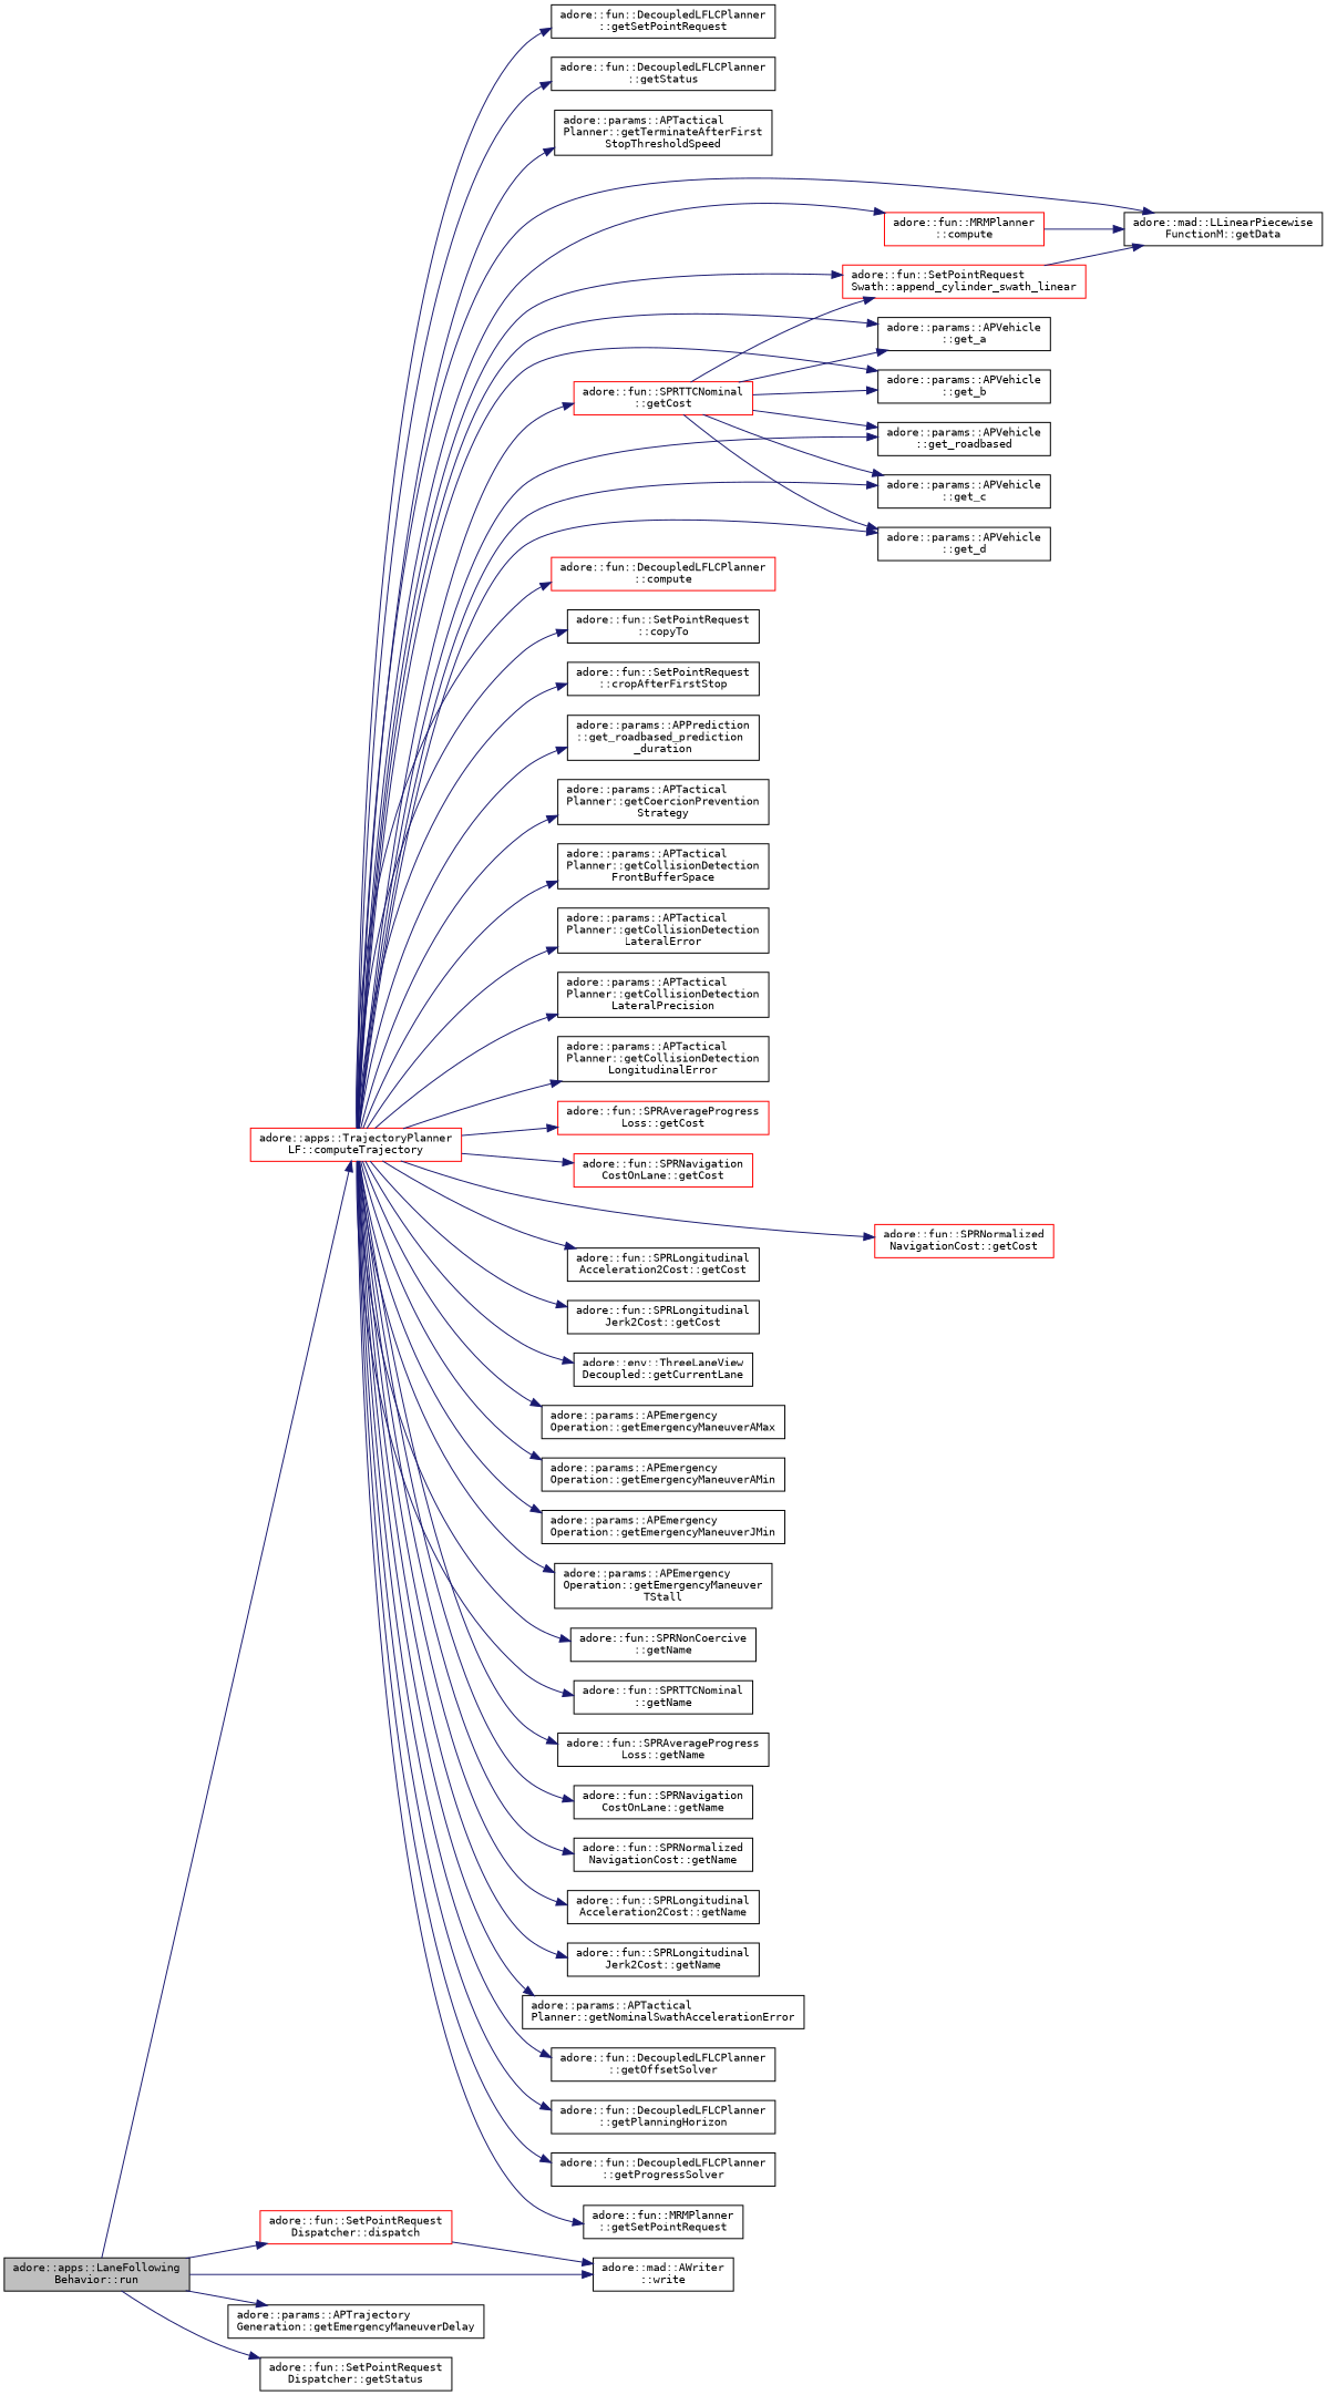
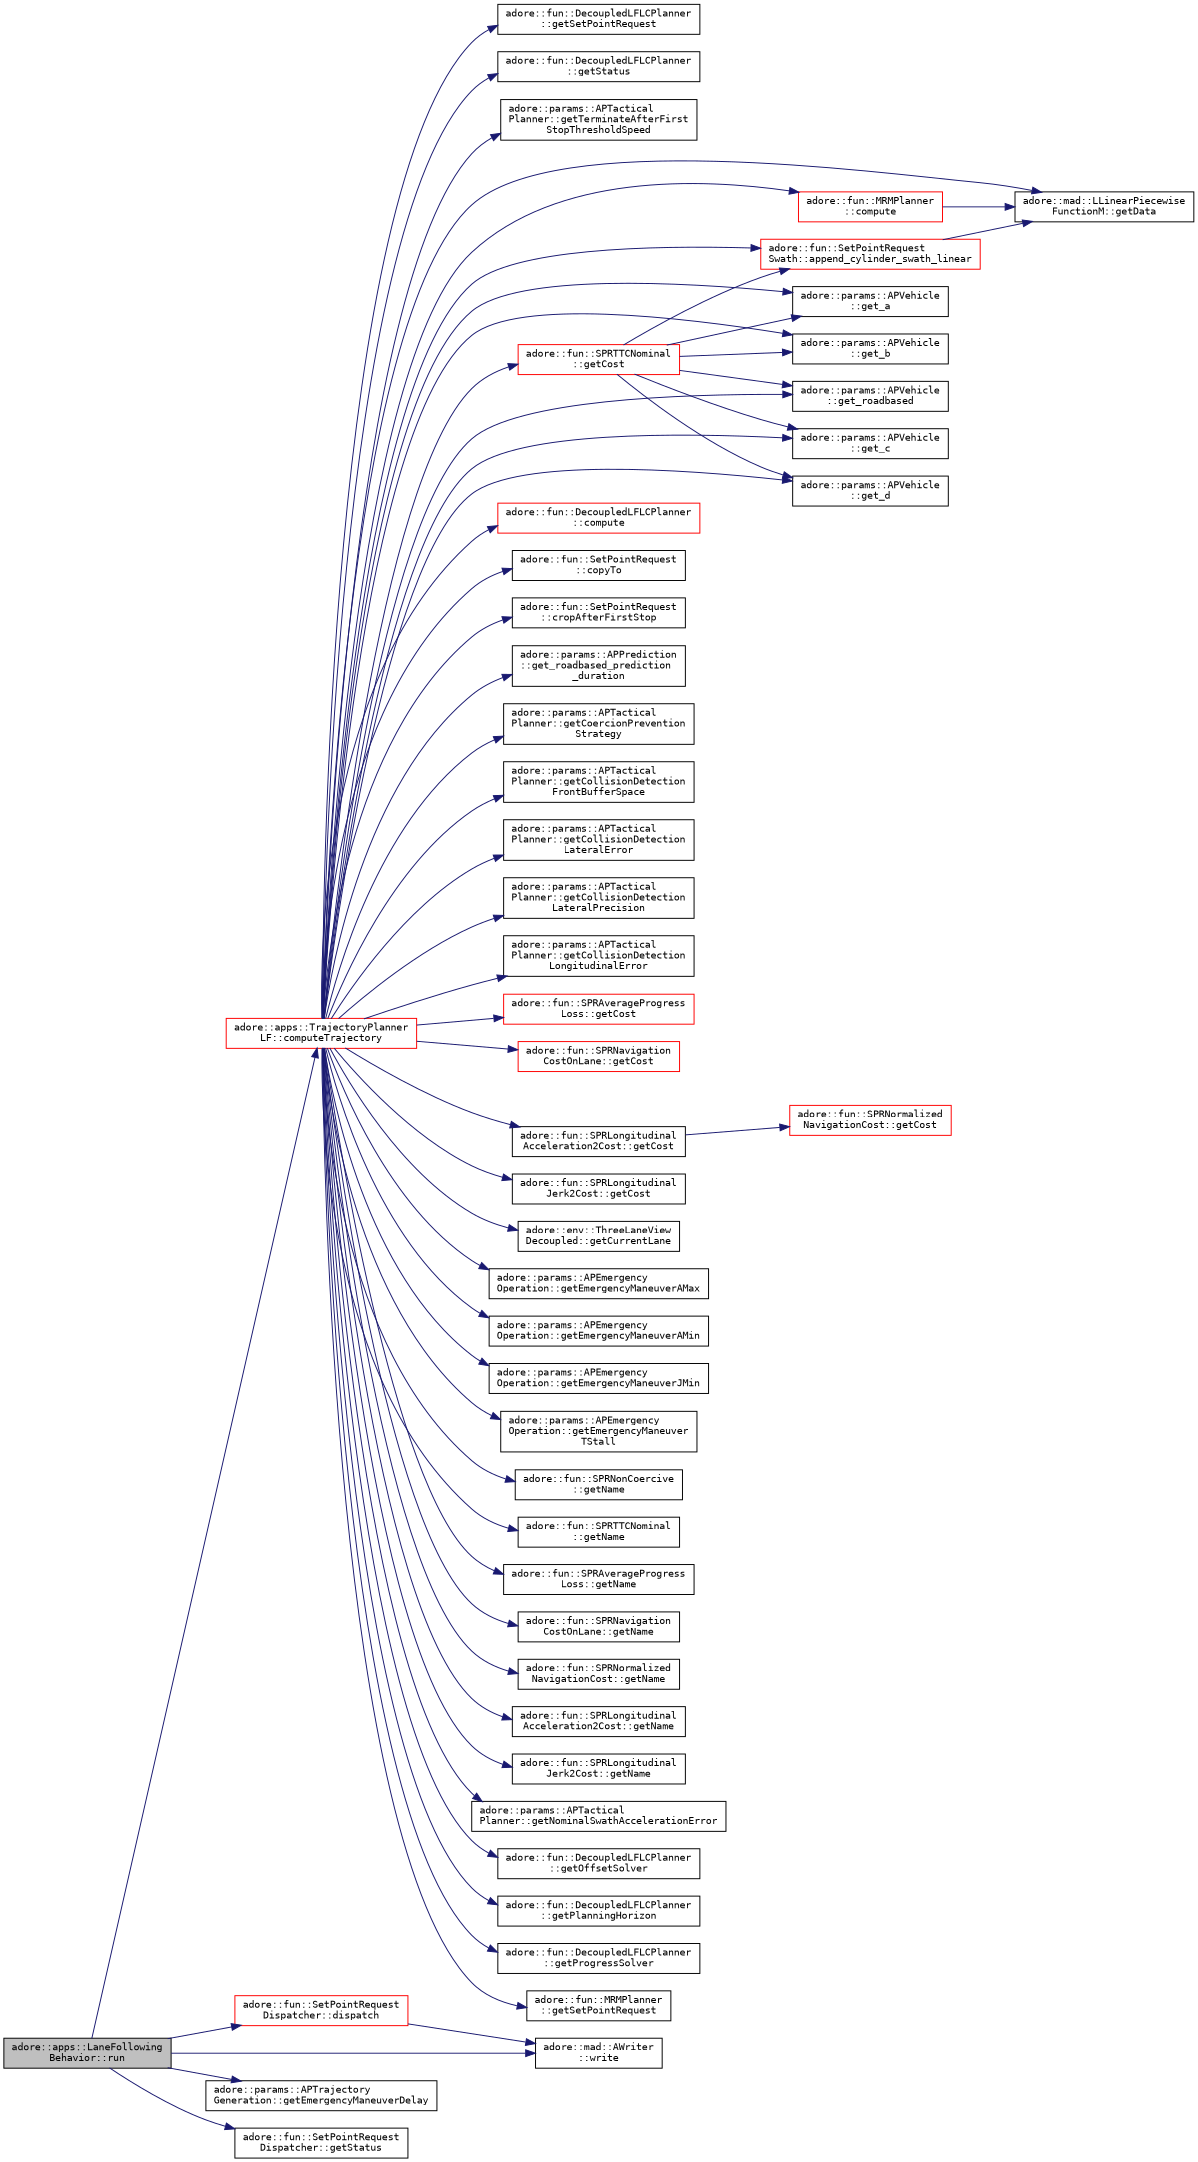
  digraph {
    fontname="DejaVu Sans Mono"
    rankdir=LR
    node [color=black fillcolor=white fontname="DejaVu Sans Mono" fontsize=10 shape=record style=filled]
    edge [color=midnightblue fontname="DejaVu Sans Mono" fontsize=10 labelfontname=Helvetica labelfontsize=10 style=solid]
    n1 [fillcolor=grey75 fontcolor=black height=0.2 label="adore::apps::LaneFollowing\lBehavior::run" width=0.4]
    n2 [color=red height=0.2 label="adore::apps::TrajectoryPlanner\lLF::computeTrajectory" width=0.4]
    n3 [color=red height=0.2 label="adore::fun::SetPointRequest\lDispatcher::dispatch" width=0.4]
    n4 [height=0.2 label="adore::mad::AWriter\l::write" width=0.4]
    n5 [height=0.2 label="adore::params::APTrajectory\lGeneration::getEmergencyManeuverDelay" width=0.4]
    n6 [height=0.2 label="adore::fun::SetPointRequest\lDispatcher::getStatus" width=0.4]
    n7 [color=red height=0.2 label="adore::fun::SetPointRequest\lSwath::append_cylinder_swath_linear" width=0.4]
    n8 [height=0.2 label="adore::mad::LLinearPiecewise\lFunctionM::getData" width=0.4]
    n9 [color=red height=0.2 label="adore::fun::MRMPlanner\l::compute" width=0.4]
    n10 [color=red height=0.2 label="adore::fun::DecoupledLFLCPlanner\l::compute" width=0.4]
    n11 [height=0.2 label="adore::fun::SetPointRequest\l::copyTo" width=0.4]
    n12 [height=0.2 label="adore::fun::SetPointRequest\l::cropAfterFirstStop" width=0.4]
    n13 [height=0.2 label="adore::params::APVehicle\l::get_a" width=0.4]
    n14 [height=0.2 label="adore::params::APVehicle\l::get_b" width=0.4]
    n15 [height=0.2 label="adore::params::APVehicle\l::get_roadbased" width=0.4]
    n16 [height=0.2 label="adore::params::APVehicle\l::get_c" width=0.4]
    n17 [height=0.2 label="adore::params::APVehicle\l::get_d" width=0.4]
    n18 [height=0.2 label="adore::params::APPrediction\l::get_roadbased_prediction\l_duration" width=0.4]
    n19 [height=0.2 label="adore::params::APTactical\lPlanner::getCoercionPrevention\lStrategy" width=0.4]
    n20 [height=0.2 label="adore::params::APTactical\lPlanner::getCollisionDetection\lFrontBufferSpace" width=0.4]
    n21 [height=0.2 label="adore::params::APTactical\lPlanner::getCollisionDetection\lLateralError" width=0.4]
    n22 [height=0.2 label="adore::params::APTactical\lPlanner::getCollisionDetection\lLateralPrecision" width=0.4]
    n23 [height=0.2 label="adore::params::APTactical\lPlanner::getCollisionDetection\lLongitudinalError" width=0.4]
    n24 [color=red height=0.2 label="adore::fun::SPRTTCNominal\l::getCost" width=0.4]
    n25 [color=red height=0.2 label="adore::fun::SPRAverageProgress\lLoss::getCost" width=0.4]
    n26 [color=red height=0.2 label="adore::fun::SPRNavigation\lCostOnLane::getCost" width=0.4]
    n27 [color=red height=0.2 label="adore::fun::SPRNormalized\lNavigationCost::getCost" width=0.4]
    n28 [height=0.2 label="adore::fun::SPRLongitudinal\lAcceleration2Cost::getCost" width=0.4]
    n29 [height=0.2 label="adore::fun::SPRLongitudinal\lJerk2Cost::getCost" width=0.4]
    n30 [height=0.2 label="adore::env::ThreeLaneView\lDecoupled::getCurrentLane" width=0.4]
    n31 [height=0.2 label="adore::params::APEmergency\lOperation::getEmergencyManeuverAMax" width=0.4]
    n32 [height=0.2 label="adore::params::APEmergency\lOperation::getEmergencyManeuverAMin" width=0.4]
    n33 [height=0.2 label="adore::params::APEmergency\lOperation::getEmergencyManeuverJMin" width=0.4]
    n34 [height=0.2 label="adore::params::APEmergency\lOperation::getEmergencyManeuver\lTStall" width=0.4]
    n35 [height=0.2 label="adore::fun::SPRNonCoercive\l::getName" width=0.4]
    n36 [height=0.2 label="adore::fun::SPRTTCNominal\l::getName" width=0.4]
    n37 [height=0.2 label="adore::fun::SPRAverageProgress\lLoss::getName" width=0.4]
    n38 [height=0.2 label="adore::fun::SPRNavigation\lCostOnLane::getName" width=0.4]
    n39 [height=0.2 label="adore::fun::SPRNormalized\lNavigationCost::getName" width=0.4]
    n40 [height=0.2 label="adore::fun::SPRLongitudinal\lAcceleration2Cost::getName" width=0.4]
    n41 [height=0.2 label="adore::fun::SPRLongitudinal\lJerk2Cost::getName" width=0.4]
    n42 [height=0.2 label="adore::params::APTactical\lPlanner::getNominalSwathAccelerationError" width=0.4]
    n43 [height=0.2 label="adore::fun::DecoupledLFLCPlanner\l::getOffsetSolver" width=0.4]
    n44 [height=0.2 label="adore::fun::DecoupledLFLCPlanner\l::getPlanningHorizon" width=0.4]
    n45 [height=0.2 label="adore::fun::DecoupledLFLCPlanner\l::getProgressSolver" width=0.4]
    n46 [height=0.2 label="adore::fun::MRMPlanner\l::getSetPointRequest" width=0.4]
    n47 [height=0.2 label="adore::fun::DecoupledLFLCPlanner\l::getSetPointRequest" width=0.4]
    n48 [height=0.2 label="adore::fun::DecoupledLFLCPlanner\l::getStatus" width=0.4]
    n49 [height=0.2 label="adore::params::APTactical\lPlanner::getTerminateAfterFirst\lStopThresholdSpeed" width=0.4]
    n1 -> n2
    n1 -> n3
    n1 -> n4
    n1 -> n5
    n1 -> n6
    n2 -> n7
    n2 -> n8
    n2 -> n9
    n2 -> n10
    n2 -> n11
    n2 -> n12
    n2 -> n13
    n2 -> n14
    n2 -> n15
    n2 -> n16
    n2 -> n17
    n2 -> n18
    n2 -> n19
    n2 -> n20
    n2 -> n21
    n2 -> n22
    n2 -> n23
    n2 -> n24
    n2 -> n25
    n2 -> n26
-   n2 -> n27
+   n28 -> n27
    n2 -> n28
    n2 -> n29
    n2 -> n30
    n2 -> n31
    n2 -> n32
    n2 -> n33
    n2 -> n34
    n2 -> n35
    n2 -> n36
    n2 -> n37
    n2 -> n38
    n2 -> n39
    n2 -> n40
    n2 -> n41
    n2 -> n42
    n2 -> n43
    n2 -> n44
    n2 -> n45
    n2 -> n46
    n2 -> n47
    n2 -> n48
    n2 -> n49
    n3 -> n4
    n7 -> n8
    n9 -> n8
    n24 -> n7
    n24 -> n13
    n24 -> n14
    n24 -> n15
    n24 -> n16
    n24 -> n17
  }
